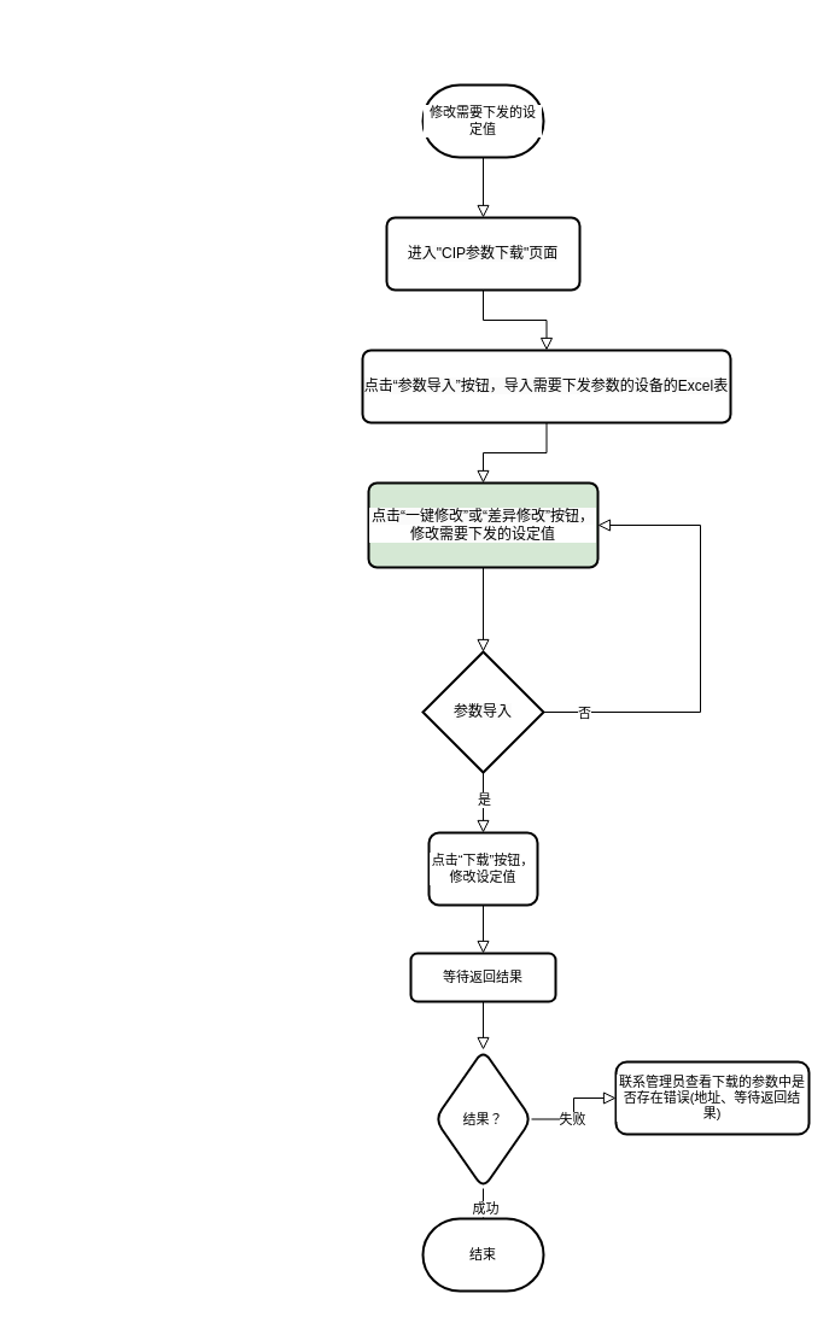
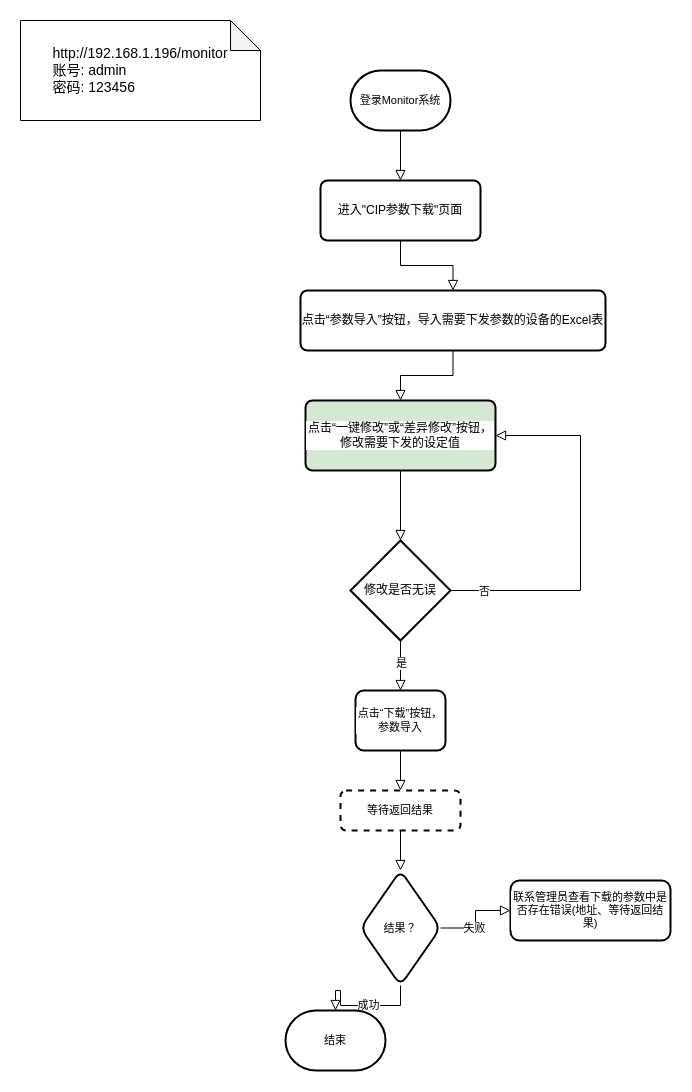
  <mxCell id="0" />
  <mxCell id="1" parent="0" />
  <mxCell id="2" value="" style="edgeStyle=orthogonalEdgeStyle;rounded=0;orthogonalLoop=1;jettySize=auto;html=1;endArrow=block;endFill=0;endSize=8;exitX=0.5;exitY=1;exitDx=0;exitDy=0;exitPerimeter=0;entryX=0.5;entryY=0;entryDx=0;entryDy=0;" parent="1" source="20" target="21" edge="1"><mxGeometry relative="1" as="geometry"><mxPoint x="400" y="120" as="sourcePoint" /><mxPoint x="400" y="190" as="targetPoint" /></mxGeometry></mxCell>
+ <mxCell id="3" value="&lt;div style=&quot;text-align: justify; font-size: 14px;&quot;&gt;&lt;font style=&quot;font-size: 14px;&quot;&gt;http://192.168.1.196/monitor&lt;/font&gt;&lt;/div&gt;&lt;div style=&quot;text-align: justify; font-size: 14px;&quot;&gt;&lt;font style=&quot;font-size: 14px;&quot;&gt;账号: admin&lt;/font&gt;&lt;/div&gt;&lt;div style=&quot;text-align: justify; font-size: 14px;&quot;&gt;&lt;font style=&quot;font-size: 14px;&quot;&gt;密码: 123456&lt;/font&gt;&lt;/div&gt;" style="shape=note;whiteSpace=wrap;html=1;backgroundOutline=1;darkOpacity=0.05;" parent="1" vertex="1"><mxGeometry x="20" y="20" width="240" height="100" as="geometry" /></mxCell>
  <mxCell id="4" value="" style="edgeStyle=orthogonalEdgeStyle;shape=connector;rounded=0;orthogonalLoop=1;jettySize=auto;html=1;strokeColor=default;align=center;verticalAlign=middle;fontFamily=Helvetica;fontSize=11;fontColor=default;labelBackgroundColor=default;endArrow=block;endFill=0;endSize=8;exitX=0.5;exitY=1;exitDx=0;exitDy=0;entryX=0.5;entryY=0;entryDx=0;entryDy=0;" parent="1" source="21" target="22" edge="1"><mxGeometry relative="1" as="geometry"><mxPoint x="400" y="250" as="sourcePoint" /><mxPoint x="400" y="310" as="targetPoint" /></mxGeometry></mxCell>
  <mxCell id="5" value="" style="edgeStyle=orthogonalEdgeStyle;shape=connector;rounded=0;orthogonalLoop=1;jettySize=auto;html=1;strokeColor=default;align=center;verticalAlign=middle;fontFamily=Helvetica;fontSize=11;fontColor=default;labelBackgroundColor=default;endArrow=block;endFill=0;endSize=8;exitX=0.5;exitY=1;exitDx=0;exitDy=0;entryX=0.5;entryY=0;entryDx=0;entryDy=0;" parent="1" source="22" target="23" edge="1"><mxGeometry relative="1" as="geometry"><mxPoint x="400" y="370" as="sourcePoint" /><mxPoint x="400" y="440" as="targetPoint" /></mxGeometry></mxCell>
  <mxCell id="6" value="" style="edgeStyle=orthogonalEdgeStyle;shape=connector;rounded=0;orthogonalLoop=1;jettySize=auto;html=1;strokeColor=default;align=center;verticalAlign=middle;fontFamily=Helvetica;fontSize=11;fontColor=default;labelBackgroundColor=default;endArrow=block;endFill=0;endSize=8;exitX=0.5;exitY=1;exitDx=0;exitDy=0;entryX=0.5;entryY=0;entryDx=0;entryDy=0;entryPerimeter=0;" parent="1" edge="1" target="24" source="23"><mxGeometry relative="1" as="geometry"><mxPoint x="400" y="500" as="sourcePoint" /><mxPoint x="400" y="570" as="targetPoint" /></mxGeometry></mxCell>
  <mxCell id="7" value="" style="edgeStyle=orthogonalEdgeStyle;shape=connector;rounded=0;orthogonalLoop=1;jettySize=auto;html=1;strokeColor=default;align=center;verticalAlign=middle;fontFamily=Helvetica;fontSize=11;fontColor=default;labelBackgroundColor=default;endArrow=block;endFill=0;endSize=8;exitX=0.5;exitY=1;exitDx=0;exitDy=0;exitPerimeter=0;" parent="1" target="12" edge="1" source="24"><mxGeometry relative="1" as="geometry"><mxPoint x="400" y="660" as="sourcePoint" /></mxGeometry></mxCell>
  <mxCell id="8" value="是" style="edgeLabel;html=1;align=center;verticalAlign=middle;resizable=0;points=[];fontFamily=Helvetica;fontSize=11;fontColor=default;labelBackgroundColor=default;" parent="7" vertex="1" connectable="0"><mxGeometry x="-0.46" relative="1" as="geometry"><mxPoint y="8" as="offset" /></mxGeometry></mxCell>
  <mxCell id="9" value="" style="endArrow=block;html=1;rounded=0;strokeColor=default;align=center;verticalAlign=middle;fontFamily=Helvetica;fontSize=11;fontColor=default;labelBackgroundColor=default;edgeStyle=orthogonalEdgeStyle;endSize=8;exitX=1;exitY=0.5;exitDx=0;exitDy=0;entryX=1;entryY=0.5;entryDx=0;entryDy=0;endFill=0;exitPerimeter=0;" parent="1" source="24" target="23" edge="1"><mxGeometry width="50" height="50" relative="1" as="geometry"><mxPoint x="439.96" y="615" as="sourcePoint" /><mxPoint x="495" y="475" as="targetPoint" /><Array as="points"><mxPoint x="580" y="590" /><mxPoint x="580" y="435" /></Array></mxGeometry></mxCell>
  <mxCell id="10" value="否" style="edgeLabel;html=1;align=center;verticalAlign=middle;resizable=0;points=[];fontFamily=Helvetica;fontSize=11;fontColor=default;labelBackgroundColor=default;" parent="9" vertex="1" connectable="0"><mxGeometry x="-0.47" y="-2" relative="1" as="geometry"><mxPoint x="-65" y="-2" as="offset" /></mxGeometry></mxCell>
  <mxCell id="11" value="" style="edgeStyle=orthogonalEdgeStyle;shape=connector;rounded=0;orthogonalLoop=1;jettySize=auto;html=1;strokeColor=default;align=center;verticalAlign=middle;fontFamily=Helvetica;fontSize=11;fontColor=default;labelBackgroundColor=default;endArrow=block;endFill=0;endSize=8;" parent="1" source="12" target="14" edge="1"><mxGeometry relative="1" as="geometry" /></mxCell>
- <mxCell id="12" value="点击“下载”按钮，修改设定值" style="whiteSpace=wrap;html=1;rounded=1;glass=0;strokeWidth=2;shadow=0;strokeColor=default;align=center;verticalAlign=middle;arcSize=14;fontFamily=Helvetica;fontSize=11;fontColor=default;labelBackgroundColor=default;fillColor=default;" parent="1" vertex="1"><mxGeometry x="355" y="690" width="90" height="60" as="geometry" /></mxCell>
+ <mxCell id="12" value="点击“下载”按钮，参数导入" style="whiteSpace=wrap;html=1;rounded=1;glass=0;strokeWidth=2;shadow=0;strokeColor=default;align=center;verticalAlign=middle;arcSize=14;fontFamily=Helvetica;fontSize=11;fontColor=default;labelBackgroundColor=default;fillColor=default;" parent="1" vertex="1"><mxGeometry x="355" y="690" width="90" height="60" as="geometry" /></mxCell>
  <mxCell id="13" value="" style="edgeStyle=orthogonalEdgeStyle;shape=connector;rounded=0;orthogonalLoop=1;jettySize=auto;html=1;strokeColor=default;align=center;verticalAlign=middle;fontFamily=Helvetica;fontSize=11;fontColor=default;labelBackgroundColor=default;endArrow=block;endFill=0;endSize=8;entryX=0.5;entryY=0;entryDx=0;entryDy=0;" parent="1" source="14" target="19" edge="1"><mxGeometry relative="1" as="geometry"><Array as="points" /></mxGeometry></mxCell>
- <mxCell id="14" value="等待返回结果" style="whiteSpace=wrap;html=1;rounded=1;glass=0;strokeWidth=2;shadow=0;strokeColor=default;align=center;verticalAlign=middle;arcSize=14;fontFamily=Helvetica;fontSize=11;fontColor=default;labelBackgroundColor=default;fillColor=default;" parent="1" vertex="1"><mxGeometry x="340" y="790" width="120" height="40" as="geometry" /></mxCell>
+ <mxCell id="14" value="等待返回结果" style="whiteSpace=wrap;html=1;rounded=1;glass=0;strokeWidth=2;shadow=0;strokeColor=default;align=center;verticalAlign=middle;arcSize=14;fontFamily=Helvetica;fontSize=11;fontColor=default;labelBackgroundColor=default;fillColor=default;dashed=1;" parent="1" vertex="1"><mxGeometry x="340" y="790" width="120" height="40" as="geometry" /></mxCell>
  <mxCell id="15" value="" style="edgeStyle=orthogonalEdgeStyle;shape=connector;rounded=0;orthogonalLoop=1;jettySize=auto;html=1;strokeColor=default;align=center;verticalAlign=middle;fontFamily=Helvetica;fontSize=11;fontColor=default;labelBackgroundColor=default;endArrow=block;endFill=0;endSize=8;" parent="1" source="19" target="25" edge="1"><mxGeometry relative="1" as="geometry" /></mxCell>
  <mxCell id="16" value="成功" style="edgeLabel;html=1;align=center;verticalAlign=middle;resizable=0;points=[];fontFamily=Helvetica;fontSize=11;fontColor=default;labelBackgroundColor=default;" parent="15" vertex="1" connectable="0"><mxGeometry x="-0.111" y="-1" relative="1" as="geometry"><mxPoint as="offset" /></mxGeometry></mxCell>
  <mxCell id="17" value="" style="edgeStyle=orthogonalEdgeStyle;shape=connector;rounded=0;orthogonalLoop=1;jettySize=auto;html=1;strokeColor=default;align=center;verticalAlign=middle;fontFamily=Helvetica;fontSize=11;fontColor=default;labelBackgroundColor=default;endArrow=block;endFill=0;endSize=8;" parent="1" source="19" target="26" edge="1"><mxGeometry relative="1" as="geometry" /></mxCell>
  <mxCell id="18" value="失败" style="edgeLabel;html=1;align=center;verticalAlign=middle;resizable=0;points=[];fontFamily=Helvetica;fontSize=11;fontColor=default;labelBackgroundColor=default;" parent="17" vertex="1" connectable="0"><mxGeometry x="-0.244" y="-1" relative="1" as="geometry"><mxPoint y="-1" as="offset" /></mxGeometry></mxCell>
  <mxCell id="19" value="结果？" style="rhombus;whiteSpace=wrap;html=1;rounded=1;glass=0;strokeWidth=2;shadow=0;strokeColor=default;align=center;verticalAlign=middle;fontFamily=Helvetica;fontSize=11;fontColor=default;labelBackgroundColor=default;fillColor=default;" parent="1" vertex="1"><mxGeometry x="360" y="870" width="80" height="115" as="geometry" /></mxCell>
- <mxCell id="20" value="修改需要下发的设定值" style="strokeWidth=2;html=1;shape=mxgraph.flowchart.terminator;whiteSpace=wrap;fontFamily=Helvetica;fontSize=11;fontColor=default;labelBackgroundColor=default;" parent="1" vertex="1"><mxGeometry x="350" y="70" width="100" height="60" as="geometry" /></mxCell>
+ <mxCell id="20" value="登录Monitor系统" style="strokeWidth=2;html=1;shape=mxgraph.flowchart.terminator;whiteSpace=wrap;fontFamily=Helvetica;fontSize=11;fontColor=default;labelBackgroundColor=default;" parent="1" vertex="1"><mxGeometry x="350" y="70" width="100" height="60" as="geometry" /></mxCell>
  <mxCell id="21" value="&lt;span style=&quot;font-size: 12px; background-color: rgb(251, 251, 251);&quot;&gt;进入&quot;CIP参数下载&quot;页面&lt;/span&gt;" style="rounded=1;whiteSpace=wrap;html=1;absoluteArcSize=1;arcSize=14;strokeWidth=2;fontFamily=Helvetica;fontSize=11;fontColor=default;labelBackgroundColor=default;" parent="1" vertex="1"><mxGeometry x="320" y="180" width="160" height="60" as="geometry" /></mxCell>
  <mxCell id="22" value="&lt;span style=&quot;font-size: 12px; background-color: rgb(251, 251, 251);&quot;&gt;点击“参数导入”按钮，导入需要下发参数的设备的Excel表&lt;/span&gt;" style="rounded=1;whiteSpace=wrap;html=1;absoluteArcSize=1;arcSize=14;strokeWidth=2;fontFamily=Helvetica;fontSize=11;fontColor=default;labelBackgroundColor=default;" parent="1" vertex="1"><mxGeometry x="300" y="290" width="305" height="60" as="geometry" /></mxCell>
  <mxCell id="23" value="&lt;span style=&quot;font-size: 12px; background-color: rgb(251, 251, 251);&quot;&gt;点击“一键修改”或“差异修改”按钮，修改需要下发的设定值&lt;/span&gt;" style="rounded=1;whiteSpace=wrap;html=1;absoluteArcSize=1;arcSize=14;strokeWidth=2;fontFamily=Helvetica;fontSize=11;fontColor=default;labelBackgroundColor=default;fillColor=#d5e8d4;" parent="1" vertex="1"><mxGeometry x="305" y="400" width="190" height="70" as="geometry" /></mxCell>
- <mxCell id="24" value="&lt;span style=&quot;font-size: 12px; background-color: rgb(251, 251, 251);&quot;&gt;参数导入&lt;/span&gt;" style="strokeWidth=2;html=1;shape=mxgraph.flowchart.decision;whiteSpace=wrap;fontFamily=Helvetica;fontSize=11;fontColor=default;labelBackgroundColor=default;" parent="1" vertex="1"><mxGeometry x="350" y="540" width="100" height="100" as="geometry" /></mxCell>
- <mxCell id="25" value="结束" style="strokeWidth=2;html=1;shape=mxgraph.flowchart.terminator;whiteSpace=wrap;fontFamily=Helvetica;fontSize=11;fontColor=default;labelBackgroundColor=default;" parent="1" vertex="1"><mxGeometry x="350" y="1010" width="100" height="60" as="geometry" /></mxCell>
+ <mxCell id="24" value="&lt;span style=&quot;font-size: 12px; background-color: rgb(251, 251, 251);&quot;&gt;修改是否无误&lt;/span&gt;" style="strokeWidth=2;html=1;shape=mxgraph.flowchart.decision;whiteSpace=wrap;fontFamily=Helvetica;fontSize=11;fontColor=default;labelBackgroundColor=default;" parent="1" vertex="1"><mxGeometry x="350" y="540" width="100" height="100" as="geometry" /></mxCell>
+ <mxCell id="25" value="结束" style="strokeWidth=2;html=1;shape=mxgraph.flowchart.terminator;whiteSpace=wrap;fontFamily=Helvetica;fontSize=11;fontColor=default;labelBackgroundColor=default;" parent="1" vertex="1"><mxGeometry x="285" y="1010" width="100" height="60" as="geometry" /></mxCell>
  <mxCell id="26" value="联系管理员查看下载的参数中是否存在错误(地址、等待返回结果)" style="whiteSpace=wrap;html=1;fontSize=11;rounded=1;glass=0;strokeWidth=2;shadow=0;labelBackgroundColor=default;" parent="1" vertex="1"><mxGeometry x="510" y="880" width="160" height="60" as="geometry" /></mxCell>
